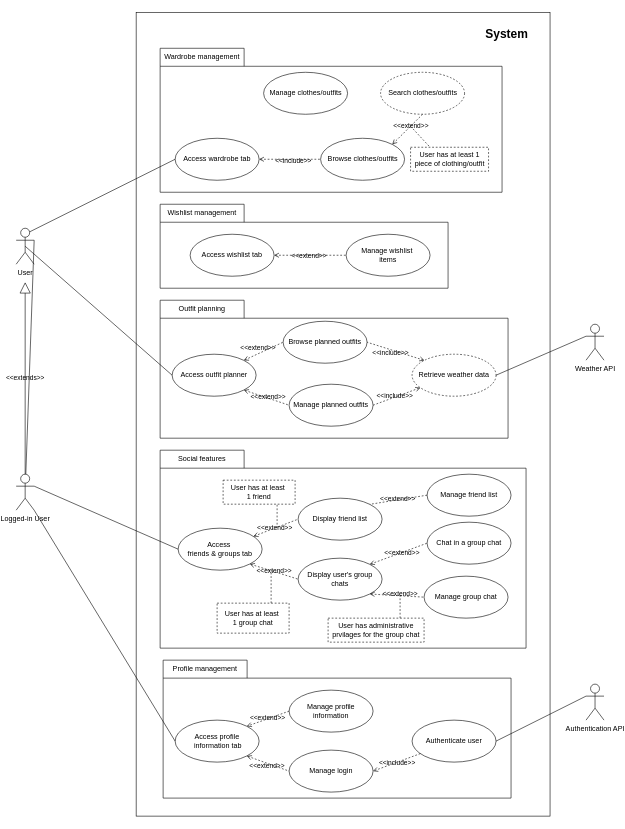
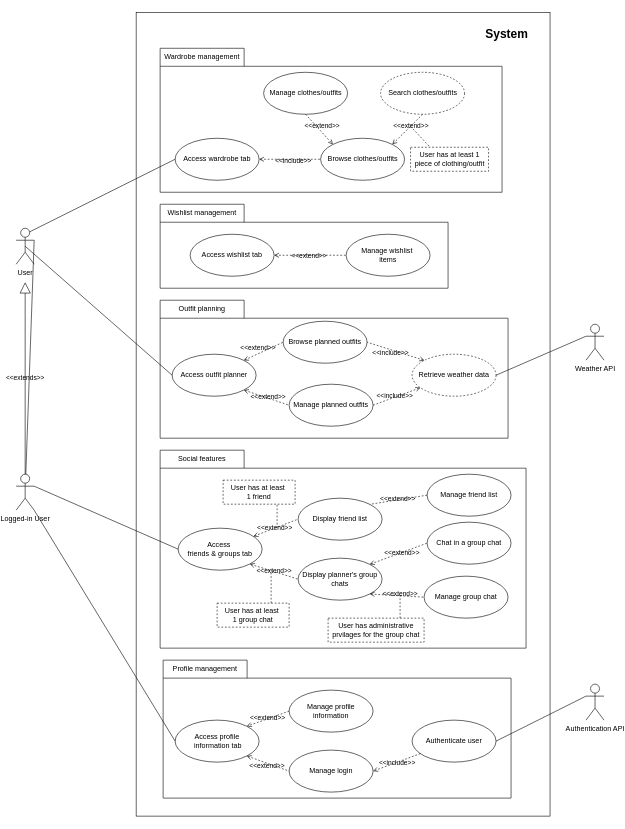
  <mxCell id="0" />
  <mxCell id="1" parent="0" />
  <mxCell id="2" value="" style="rounded=0;whiteSpace=wrap;html=1;fillColor=none;" parent="1" vertex="1"><mxGeometry x="220" y="20" width="690" height="1340" as="geometry" /></mxCell>
  <mxCell id="3" value="" style="shape=folder;fontStyle=1;spacingTop=10;tabWidth=140;tabHeight=30;tabPosition=left;html=1;whiteSpace=wrap;movable=1;resizable=1;rotatable=1;deletable=1;editable=1;locked=0;connectable=1;fillColor=none;" parent="1" vertex="1"><mxGeometry x="265" y="1100" width="580" height="230" as="geometry" /></mxCell>
  <mxCell id="4" value="" style="shape=folder;fontStyle=1;spacingTop=10;tabWidth=140;tabHeight=30;tabPosition=left;html=1;whiteSpace=wrap;movable=1;resizable=1;rotatable=1;deletable=1;editable=1;locked=0;connectable=1;fillColor=none;" parent="1" vertex="1"><mxGeometry x="260" y="750" width="610" height="330" as="geometry" /></mxCell>
  <mxCell id="5" value="" style="shape=folder;fontStyle=1;spacingTop=10;tabWidth=140;tabHeight=30;tabPosition=left;html=1;whiteSpace=wrap;movable=1;resizable=1;rotatable=1;deletable=1;editable=1;locked=0;connectable=1;fillColor=none;" parent="1" vertex="1"><mxGeometry x="260" y="500" width="580" height="230" as="geometry" /></mxCell>
  <mxCell id="6" value="" style="shape=folder;fontStyle=1;spacingTop=10;tabWidth=140;tabHeight=30;tabPosition=left;html=1;whiteSpace=wrap;movable=1;resizable=1;rotatable=1;deletable=1;editable=1;locked=0;connectable=1;fillColor=none;" parent="1" vertex="1"><mxGeometry x="260" y="340" width="480" height="140" as="geometry" /></mxCell>
  <mxCell id="7" value="" style="shape=folder;fontStyle=1;spacingTop=10;tabWidth=140;tabHeight=30;tabPosition=left;html=1;whiteSpace=wrap;movable=1;resizable=1;rotatable=1;deletable=1;editable=1;locked=0;connectable=1;fillColor=none;" parent="1" vertex="1"><mxGeometry x="260" y="80" width="570" height="240" as="geometry" /></mxCell>
  <mxCell id="8" value="Access wardrobe tab" style="ellipse;whiteSpace=wrap;html=1;" parent="1" vertex="1"><mxGeometry x="285" y="230" width="140" height="70" as="geometry" /></mxCell>
  <mxCell id="9" value="Manage clothes/outfits" style="ellipse;whiteSpace=wrap;html=1;" parent="1" vertex="1"><mxGeometry x="432.5" y="120" width="140" height="70" as="geometry" /></mxCell>
  <mxCell id="10" value="Browse clothes/outfits" style="ellipse;whiteSpace=wrap;html=1;" parent="1" vertex="1"><mxGeometry x="527.5" y="230" width="140" height="70" as="geometry" /></mxCell>
  <mxCell id="11" value="Search clothes/outfits" style="ellipse;whiteSpace=wrap;html=1;dashed=1;" parent="1" vertex="1"><mxGeometry x="627.5" y="120" width="140" height="70" as="geometry" /></mxCell>
  <mxCell id="12" value="Access outfit planner" style="ellipse;whiteSpace=wrap;html=1;" parent="1" vertex="1"><mxGeometry x="280" y="590" width="140" height="70" as="geometry" /></mxCell>
  <mxCell id="13" value="Browse planned outfits " style="ellipse;whiteSpace=wrap;html=1;" parent="1" vertex="1"><mxGeometry x="465" y="535" width="140" height="70" as="geometry" /></mxCell>
  <mxCell id="14" value="Manage planned outfits " style="ellipse;whiteSpace=wrap;html=1;" parent="1" vertex="1"><mxGeometry x="475" y="640" width="140" height="70" as="geometry" /></mxCell>
  <mxCell id="15" value="" style="endArrow=none;dashed=1;html=1;rounded=0;entryX=0;entryY=0.5;entryDx=0;entryDy=0;exitX=1;exitY=0.5;exitDx=0;exitDy=0;startArrow=open;startFill=0;" parent="1" source="8" target="10" edge="1"><mxGeometry width="50" height="50" relative="1" as="geometry"><mxPoint x="405" y="400" as="sourcePoint" /><mxPoint x="455" y="350" as="targetPoint" /></mxGeometry></mxCell>
  <mxCell id="16" value="&amp;lt;&amp;lt;include&amp;gt;&amp;gt;" style="edgeLabel;html=1;align=center;verticalAlign=middle;resizable=0;points=[];labelBackgroundColor=none;" parent="15" connectable="0" vertex="1"><mxGeometry x="0.101" y="-2" relative="1" as="geometry"><mxPoint as="offset" /></mxGeometry></mxCell>
+ <mxCell id="17" value="" style="endArrow=open;dashed=1;html=1;rounded=0;entryX=0;entryY=0;entryDx=0;entryDy=0;exitX=0.5;exitY=1;exitDx=0;exitDy=0;startArrow=none;startFill=0;endFill=0;" parent="1" source="9" target="10" edge="1"><mxGeometry width="50" height="50" relative="1" as="geometry"><mxPoint x="452.5" y="400" as="sourcePoint" /><mxPoint x="502.5" y="350" as="targetPoint" /></mxGeometry></mxCell>
+ <mxCell id="18" value="&amp;lt;&amp;lt;extend&amp;gt;&amp;gt;" style="edgeLabel;html=1;align=center;verticalAlign=middle;resizable=0;points=[];labelBackgroundColor=none;" parent="17" connectable="0" vertex="1"><mxGeometry x="0.214" y="1" relative="1" as="geometry"><mxPoint x="-1" y="-10" as="offset" /></mxGeometry></mxCell>
  <mxCell id="19" value="" style="endArrow=none;dashed=1;html=1;rounded=0;entryX=0.5;entryY=1;entryDx=0;entryDy=0;exitX=1;exitY=0;exitDx=0;exitDy=0;startArrow=open;startFill=0;" parent="1" source="10" target="11" edge="1"><mxGeometry width="50" height="50" relative="1" as="geometry"><mxPoint x="512.5" y="200" as="sourcePoint" /><mxPoint x="563.5" y="250" as="targetPoint" /></mxGeometry></mxCell>
  <mxCell id="20" value="&amp;lt;&amp;lt;extend&amp;gt;&amp;gt;" style="edgeLabel;html=1;align=center;verticalAlign=middle;resizable=0;points=[];labelBackgroundColor=none;" parent="19" connectable="0" vertex="1"><mxGeometry x="0.316" y="2" relative="1" as="geometry"><mxPoint x="-1" y="4" as="offset" /></mxGeometry></mxCell>
  <mxCell id="21" value="" style="endArrow=none;dashed=1;html=1;rounded=0;entryX=0;entryY=0.5;entryDx=0;entryDy=0;exitX=1;exitY=0;exitDx=0;exitDy=0;startArrow=open;startFill=0;" parent="1" source="12" target="13" edge="1"><mxGeometry width="50" height="50" relative="1" as="geometry"><mxPoint x="395" y="630" as="sourcePoint" /><mxPoint x="445" y="580" as="targetPoint" /></mxGeometry></mxCell>
  <mxCell id="22" value="&amp;lt;&amp;lt;extend&amp;gt;&amp;gt;" style="edgeLabel;html=1;align=center;verticalAlign=middle;resizable=0;points=[];labelBackgroundColor=none;" parent="21" connectable="0" vertex="1"><mxGeometry x="0.368" y="1" relative="1" as="geometry"><mxPoint x="-21" as="offset" /></mxGeometry></mxCell>
  <mxCell id="23" value="" style="endArrow=none;dashed=1;html=1;rounded=0;entryX=0;entryY=0.5;entryDx=0;entryDy=0;exitX=1;exitY=1;exitDx=0;exitDy=0;startArrow=open;startFill=0;" parent="1" source="12" target="14" edge="1"><mxGeometry width="50" height="50" relative="1" as="geometry"><mxPoint x="404" y="620" as="sourcePoint" /><mxPoint x="485" y="585" as="targetPoint" /></mxGeometry></mxCell>
  <mxCell id="24" value="&amp;lt;&amp;lt;extend&amp;gt;&amp;gt;" style="edgeLabel;html=1;align=center;verticalAlign=middle;resizable=0;points=[];labelBackgroundColor=none;" parent="23" connectable="0" vertex="1"><mxGeometry x="0.037" y="2" relative="1" as="geometry"><mxPoint as="offset" /></mxGeometry></mxCell>
  <mxCell id="25" value="&lt;div&gt;Access&amp;nbsp;&lt;/div&gt;&lt;div&gt;friends &amp;amp; groups tab&lt;/div&gt;" style="ellipse;whiteSpace=wrap;html=1;" parent="1" vertex="1"><mxGeometry x="290" y="880" width="140" height="70" as="geometry" /></mxCell>
  <mxCell id="26" value="Display friend list" style="ellipse;whiteSpace=wrap;html=1;" parent="1" vertex="1"><mxGeometry x="490" y="830" width="140" height="70" as="geometry" /></mxCell>
  <mxCell id="27" value="Manage friend list" style="ellipse;whiteSpace=wrap;html=1;" parent="1" vertex="1"><mxGeometry x="705" y="790" width="140" height="70" as="geometry" /></mxCell>
- <mxCell id="28" value="Display user's group chats" style="ellipse;whiteSpace=wrap;html=1;" parent="1" vertex="1"><mxGeometry x="490" y="930" width="140" height="70" as="geometry" /></mxCell>
+ <mxCell id="28" value="Display planner's group chats" style="ellipse;whiteSpace=wrap;html=1;" parent="1" vertex="1"><mxGeometry x="490" y="930" width="140" height="70" as="geometry" /></mxCell>
  <mxCell id="29" value="Chat in a group chat" style="ellipse;whiteSpace=wrap;html=1;" parent="1" vertex="1"><mxGeometry x="705" y="870" width="140" height="70" as="geometry" /></mxCell>
  <mxCell id="30" value="Manage group chat " style="ellipse;whiteSpace=wrap;html=1;" parent="1" vertex="1"><mxGeometry x="700" y="960" width="140" height="70" as="geometry" /></mxCell>
  <mxCell id="31" value="" style="endArrow=none;dashed=1;html=1;rounded=0;entryX=0;entryY=0.5;entryDx=0;entryDy=0;exitX=1;exitY=1;exitDx=0;exitDy=0;startArrow=open;startFill=0;" parent="1" source="25" target="28" edge="1"><mxGeometry width="50" height="50" relative="1" as="geometry"><mxPoint x="419" y="900" as="sourcePoint" /><mxPoint x="500" y="875" as="targetPoint" /></mxGeometry></mxCell>
  <mxCell id="32" value="&amp;lt;&amp;lt;extend&amp;gt;&amp;gt;" style="edgeLabel;html=1;align=center;verticalAlign=middle;resizable=0;points=[];labelBackgroundColor=none;" parent="31" connectable="0" vertex="1"><mxGeometry x="-0.374" y="-5" relative="1" as="geometry"><mxPoint x="17" y="-1" as="offset" /></mxGeometry></mxCell>
  <mxCell id="33" value="" style="endArrow=none;dashed=1;html=1;rounded=0;entryX=1;entryY=0;entryDx=0;entryDy=0;exitX=0;exitY=0.5;exitDx=0;exitDy=0;" parent="1" source="27" target="26" edge="1"><mxGeometry width="50" height="50" relative="1" as="geometry"><mxPoint x="419" y="950" as="sourcePoint" /><mxPoint x="500" y="975" as="targetPoint" /></mxGeometry></mxCell>
  <mxCell id="34" value="&amp;lt;&amp;lt;extend&amp;gt;&amp;gt;" style="edgeLabel;html=1;align=center;verticalAlign=middle;resizable=0;points=[];labelBackgroundColor=none;" parent="33" connectable="0" vertex="1"><mxGeometry x="0.095" y="1" relative="1" as="geometry"><mxPoint x="3" y="-4" as="offset" /></mxGeometry></mxCell>
  <mxCell id="35" value="" style="endArrow=none;dashed=1;html=1;rounded=0;entryX=0;entryY=0.5;entryDx=0;entryDy=0;exitX=1;exitY=0;exitDx=0;exitDy=0;startArrow=open;startFill=0;" parent="1" source="28" target="29" edge="1"><mxGeometry width="50" height="50" relative="1" as="geometry"><mxPoint x="680" y="815" as="sourcePoint" /><mxPoint x="619" y="850" as="targetPoint" /></mxGeometry></mxCell>
  <mxCell id="36" value="&amp;lt;&amp;lt;extend&amp;gt;&amp;gt;" style="edgeLabel;html=1;align=center;verticalAlign=middle;resizable=0;points=[];labelBackgroundColor=none;" parent="35" connectable="0" vertex="1"><mxGeometry x="0.091" relative="1" as="geometry"><mxPoint as="offset" /></mxGeometry></mxCell>
  <mxCell id="37" value="" style="endArrow=none;dashed=1;html=1;rounded=0;entryX=0;entryY=0.5;entryDx=0;entryDy=0;exitX=1;exitY=1;exitDx=0;exitDy=0;startArrow=open;startFill=0;" parent="1" source="28" target="30" edge="1"><mxGeometry width="50" height="50" relative="1" as="geometry"><mxPoint x="569" y="900" as="sourcePoint" /><mxPoint x="630" y="925" as="targetPoint" /></mxGeometry></mxCell>
  <mxCell id="38" value="&amp;lt;&amp;lt;extend&amp;gt;&amp;gt;" style="edgeLabel;html=1;align=center;verticalAlign=middle;resizable=0;points=[];labelBackgroundColor=none;" parent="37" connectable="0" vertex="1"><mxGeometry x="-0.145" y="2" relative="1" as="geometry"><mxPoint x="11" y="-1" as="offset" /></mxGeometry></mxCell>
  <mxCell id="39" value="&lt;div&gt;Access profile&lt;/div&gt;&lt;div&gt;&amp;nbsp;information tab&lt;/div&gt;" style="ellipse;whiteSpace=wrap;html=1;" parent="1" vertex="1"><mxGeometry x="285" y="1200" width="140" height="70" as="geometry" /></mxCell>
  <mxCell id="40" value="Manage profile information" style="ellipse;whiteSpace=wrap;html=1;" parent="1" vertex="1"><mxGeometry x="475" y="1150" width="140" height="70" as="geometry" /></mxCell>
  <mxCell id="41" value="Manage login" style="ellipse;whiteSpace=wrap;html=1;" parent="1" vertex="1"><mxGeometry x="475" y="1250" width="140" height="70" as="geometry" /></mxCell>
  <mxCell id="42" value="Authenticate user" style="ellipse;whiteSpace=wrap;html=1;" parent="1" vertex="1"><mxGeometry x="680" y="1200" width="140" height="70" as="geometry" /></mxCell>
  <mxCell id="43" value="" style="endArrow=open;dashed=1;html=1;rounded=0;entryX=1;entryY=0;entryDx=0;entryDy=0;exitX=0;exitY=0.5;exitDx=0;exitDy=0;startArrow=none;startFill=0;endFill=0;" parent="1" source="40" target="39" edge="1"><mxGeometry width="50" height="50" relative="1" as="geometry"><mxPoint x="475" y="1090" as="sourcePoint" /><mxPoint x="525" y="1040" as="targetPoint" /></mxGeometry></mxCell>
  <mxCell id="44" value="&amp;lt;&amp;lt;extend&amp;gt;&amp;gt;" style="edgeLabel;html=1;align=center;verticalAlign=middle;resizable=0;points=[];labelBackgroundColor=none;" parent="43" connectable="0" vertex="1"><mxGeometry x="0.035" y="-2" relative="1" as="geometry"><mxPoint x="1" as="offset" /></mxGeometry></mxCell>
  <mxCell id="45" value="" style="endArrow=none;dashed=1;html=1;rounded=0;exitX=1;exitY=1;exitDx=0;exitDy=0;entryX=0;entryY=0.5;entryDx=0;entryDy=0;startArrow=open;startFill=0;" parent="1" source="39" target="41" edge="1"><mxGeometry width="50" height="50" relative="1" as="geometry"><mxPoint x="485" y="1195" as="sourcePoint" /><mxPoint x="545" y="1240" as="targetPoint" /></mxGeometry></mxCell>
  <mxCell id="46" value="&amp;lt;&amp;lt;extend&amp;gt;&amp;gt;" style="edgeLabel;html=1;align=center;verticalAlign=middle;resizable=0;points=[];labelBackgroundColor=none;" parent="45" connectable="0" vertex="1"><mxGeometry x="-0.037" y="-4" relative="1" as="geometry"><mxPoint as="offset" /></mxGeometry></mxCell>
  <mxCell id="47" value="" style="endArrow=open;dashed=1;html=1;rounded=0;entryX=1;entryY=0.5;entryDx=0;entryDy=0;startArrow=none;startFill=0;endFill=0;" parent="1" source="42" target="41" edge="1"><mxGeometry width="50" height="50" relative="1" as="geometry"><mxPoint x="414" y="1220" as="sourcePoint" /><mxPoint x="485" y="1295" as="targetPoint" /></mxGeometry></mxCell>
  <mxCell id="48" value="&amp;lt;&amp;lt;include&amp;gt;&amp;gt;" style="edgeLabel;html=1;align=center;verticalAlign=middle;resizable=0;points=[];labelBackgroundColor=none;" parent="47" connectable="0" vertex="1"><mxGeometry x="0.028" y="4" relative="1" as="geometry"><mxPoint y="-4" as="offset" /></mxGeometry></mxCell>
  <mxCell id="49" value="Retrieve weather data" style="ellipse;whiteSpace=wrap;html=1;dashed=1;" parent="1" vertex="1"><mxGeometry x="680" y="590" width="140" height="70" as="geometry" /></mxCell>
  <mxCell id="50" value="" style="endArrow=none;dashed=1;html=1;rounded=0;entryX=1;entryY=0.5;entryDx=0;entryDy=0;exitX=0;exitY=0;exitDx=0;exitDy=0;startArrow=open;startFill=0;" parent="1" source="49" target="13" edge="1"><mxGeometry width="50" height="50" relative="1" as="geometry"><mxPoint x="465" y="660" as="sourcePoint" /><mxPoint x="515" y="610" as="targetPoint" /></mxGeometry></mxCell>
  <mxCell id="51" value="&amp;lt;&amp;lt;include&amp;gt;&amp;gt;" style="edgeLabel;html=1;align=center;verticalAlign=middle;resizable=0;points=[];labelBackgroundColor=none;" parent="50" connectable="0" vertex="1"><mxGeometry x="0.201" y="2" relative="1" as="geometry"><mxPoint x="1" y="3" as="offset" /></mxGeometry></mxCell>
  <mxCell id="52" value="" style="endArrow=open;dashed=1;html=1;rounded=0;exitX=1;exitY=0.5;exitDx=0;exitDy=0;endFill=0;" parent="1" source="14" target="49" edge="1"><mxGeometry width="50" height="50" relative="1" as="geometry"><mxPoint x="654.997" y="675.251" as="sourcePoint" /><mxPoint x="685.5" y="610" as="targetPoint" /></mxGeometry></mxCell>
  <mxCell id="53" value="&amp;lt;&amp;lt;include&amp;gt;&amp;gt;" style="edgeLabel;html=1;align=center;verticalAlign=middle;resizable=0;points=[];labelBackgroundColor=none;" parent="52" connectable="0" vertex="1"><mxGeometry x="0.17" y="-1" relative="1" as="geometry"><mxPoint x="-11" y="1" as="offset" /></mxGeometry></mxCell>
  <mxCell id="54" value="Access wishlist tab" style="ellipse;whiteSpace=wrap;html=1;" parent="1" vertex="1"><mxGeometry x="310" y="390" width="140" height="70" as="geometry" /></mxCell>
  <mxCell id="55" value="&lt;div&gt;Manage wishlist&amp;nbsp;&lt;/div&gt;&lt;div&gt;items&lt;/div&gt;" style="ellipse;whiteSpace=wrap;html=1;" parent="1" vertex="1"><mxGeometry x="570" y="390" width="140" height="70" as="geometry" /></mxCell>
  <mxCell id="56" value="" style="endArrow=none;dashed=1;html=1;rounded=0;entryX=0;entryY=0.5;entryDx=0;entryDy=0;exitX=1;exitY=0.5;exitDx=0;exitDy=0;startArrow=open;startFill=0;" parent="1" source="54" target="55" edge="1"><mxGeometry width="50" height="50" relative="1" as="geometry"><mxPoint x="410" y="710" as="sourcePoint" /><mxPoint x="460" y="660" as="targetPoint" /></mxGeometry></mxCell>
  <mxCell id="57" value="&amp;lt;&amp;lt;extend&amp;gt;&amp;gt;" style="edgeLabel;html=1;align=center;verticalAlign=middle;resizable=0;points=[];labelBackgroundColor=none;" parent="56" connectable="0" vertex="1"><mxGeometry x="0.091" y="3" relative="1" as="geometry"><mxPoint x="-8" y="3" as="offset" /></mxGeometry></mxCell>
  <mxCell id="58" value="User" style="shape=umlActor;verticalLabelPosition=bottom;verticalAlign=top;html=1;outlineConnect=0;" parent="1" vertex="1"><mxGeometry x="20" y="380" width="30" height="60" as="geometry" /></mxCell>
  <mxCell id="59" value="Logged-in User" style="shape=umlActor;verticalLabelPosition=bottom;verticalAlign=top;html=1;outlineConnect=0;" parent="1" vertex="1"><mxGeometry x="20" y="790" width="30" height="60" as="geometry" /></mxCell>
  <mxCell id="60" value="&amp;lt;&amp;lt;extends&amp;gt;&amp;gt;" style="endArrow=block;endSize=16;endFill=0;html=1;rounded=0;exitX=0.5;exitY=0;exitDx=0;exitDy=0;exitPerimeter=0;labelBackgroundColor=none;" parent="1" source="59" edge="1"><mxGeometry width="160" relative="1" as="geometry"><mxPoint x="310" y="510" as="sourcePoint" /><mxPoint x="35" y="470" as="targetPoint" /></mxGeometry></mxCell>
  <mxCell id="61" value="" style="endArrow=none;html=1;rounded=0;entryX=0;entryY=0.5;entryDx=0;entryDy=0;exitX=1;exitY=0.333;exitDx=0;exitDy=0;exitPerimeter=0;" parent="1" source="59" target="25" edge="1"><mxGeometry width="50" height="50" relative="1" as="geometry"><mxPoint x="430" y="680" as="sourcePoint" /><mxPoint x="480" y="630" as="targetPoint" /></mxGeometry></mxCell>
  <mxCell id="62" value="" style="endArrow=none;html=1;rounded=0;entryX=0;entryY=0.5;entryDx=0;entryDy=0;exitX=1;exitY=1;exitDx=0;exitDy=0;exitPerimeter=0;" parent="1" source="59" target="39" edge="1"><mxGeometry width="50" height="50" relative="1" as="geometry"><mxPoint x="120" y="820" as="sourcePoint" /><mxPoint x="270" y="755" as="targetPoint" /></mxGeometry></mxCell>
  <mxCell id="63" value="Weather API" style="shape=umlActor;verticalLabelPosition=bottom;verticalAlign=top;html=1;outlineConnect=0;" parent="1" vertex="1"><mxGeometry x="970" y="540" width="30" height="60" as="geometry" /></mxCell>
  <mxCell id="64" value="" style="endArrow=none;html=1;rounded=0;entryX=1;entryY=0.5;entryDx=0;entryDy=0;exitX=0;exitY=0.333;exitDx=0;exitDy=0;exitPerimeter=0;" parent="1" source="63" target="49" edge="1"><mxGeometry width="50" height="50" relative="1" as="geometry"><mxPoint x="620" y="560" as="sourcePoint" /><mxPoint x="670" y="510" as="targetPoint" /></mxGeometry></mxCell>
  <mxCell id="65" value="Wardrobe management" style="text;html=1;align=center;verticalAlign=middle;whiteSpace=wrap;rounded=0;movable=0;resizable=0;rotatable=0;deletable=0;editable=0;locked=1;connectable=0;" parent="1" vertex="1"><mxGeometry x="235" y="80" width="190" height="30" as="geometry" /></mxCell>
  <mxCell id="66" value="" style="endArrow=none;html=1;rounded=0;entryX=0;entryY=0.5;entryDx=0;entryDy=0;exitX=0.75;exitY=0.1;exitDx=0;exitDy=0;exitPerimeter=0;" parent="1" source="58" target="8" edge="1"><mxGeometry width="50" height="50" relative="1" as="geometry"><mxPoint x="280" y="500" as="sourcePoint" /><mxPoint x="330" y="450" as="targetPoint" /></mxGeometry></mxCell>
  <mxCell id="67" value="Wishlist management" style="text;html=1;align=center;verticalAlign=middle;whiteSpace=wrap;rounded=0;movable=0;resizable=0;rotatable=0;deletable=0;editable=0;locked=1;connectable=0;" parent="1" vertex="1"><mxGeometry x="260" y="340" width="140" height="30" as="geometry" /></mxCell>
  <mxCell id="68" value="" style="endArrow=none;html=1;rounded=0;exitX=1;exitY=0.333;exitDx=0;exitDy=0;exitPerimeter=0;" parent="1" source="58" target="59" edge="1"><mxGeometry width="50" height="50" relative="1" as="geometry"><mxPoint x="380" y="430" as="sourcePoint" /><mxPoint x="430" y="380" as="targetPoint" /></mxGeometry></mxCell>
  <mxCell id="69" value="Outfit planning" style="text;html=1;align=center;verticalAlign=middle;whiteSpace=wrap;rounded=0;" parent="1" vertex="1"><mxGeometry x="260" y="500" width="140" height="30" as="geometry" /></mxCell>
  <mxCell id="70" value="" style="endArrow=none;dashed=1;html=1;rounded=0;entryX=0;entryY=0.5;entryDx=0;entryDy=0;startArrow=open;startFill=0;" parent="1" source="25" target="26" edge="1"><mxGeometry width="50" height="50" relative="1" as="geometry"><mxPoint x="390" y="970" as="sourcePoint" /><mxPoint x="440" y="920" as="targetPoint" /></mxGeometry></mxCell>
  <mxCell id="71" value="&amp;lt;&amp;lt;extend&amp;gt;&amp;gt;" style="edgeLabel;html=1;align=center;verticalAlign=middle;resizable=0;points=[];labelBackgroundColor=none;" parent="70" connectable="0" vertex="1"><mxGeometry x="0.345" y="2" relative="1" as="geometry"><mxPoint x="-15" y="7" as="offset" /></mxGeometry></mxCell>
  <mxCell id="72" value="Social features" style="text;html=1;align=center;verticalAlign=middle;whiteSpace=wrap;rounded=0;" parent="1" vertex="1"><mxGeometry x="260" y="750" width="140" height="30" as="geometry" /></mxCell>
  <mxCell id="73" value="" style="endArrow=none;html=1;rounded=0;entryX=0;entryY=0.5;entryDx=0;entryDy=0;exitX=0.5;exitY=0.5;exitDx=0;exitDy=0;exitPerimeter=0;" parent="1" source="58" target="12" edge="1"><mxGeometry width="50" height="50" relative="1" as="geometry"><mxPoint x="60" y="410" as="sourcePoint" /><mxPoint x="295" y="435" as="targetPoint" /></mxGeometry></mxCell>
  <mxCell id="74" value="Authentication API" style="shape=umlActor;verticalLabelPosition=bottom;verticalAlign=top;html=1;outlineConnect=0;" parent="1" vertex="1"><mxGeometry x="970" y="1140" width="30" height="60" as="geometry" /></mxCell>
  <mxCell id="75" value="" style="endArrow=none;html=1;rounded=0;entryX=0;entryY=0.333;entryDx=0;entryDy=0;entryPerimeter=0;exitX=1;exitY=0.5;exitDx=0;exitDy=0;" parent="1" source="42" target="74" edge="1"><mxGeometry width="50" height="50" relative="1" as="geometry"><mxPoint x="380" y="1160" as="sourcePoint" /><mxPoint x="430" y="1110" as="targetPoint" /></mxGeometry></mxCell>
- <mxCell id="76" value="&lt;div&gt;User has at least&amp;nbsp;&lt;/div&gt;&lt;div&gt;1 group chat&lt;/div&gt;" style="rounded=0;whiteSpace=wrap;html=1;dashed=1;" parent="1" vertex="1"><mxGeometry x="355" y="1005" width="120" height="50" as="geometry" /></mxCell>
+ <mxCell id="76" value="&lt;div&gt;User has at least&amp;nbsp;&lt;/div&gt;&lt;div&gt;1 group chat&lt;/div&gt;" style="rounded=0;whiteSpace=wrap;html=1;dashed=1;" parent="1" vertex="1"><mxGeometry x="355" y="1005" width="120" height="40" as="geometry" /></mxCell>
  <mxCell id="77" value="" style="endArrow=none;dashed=1;html=1;rounded=0;exitX=0.75;exitY=0;exitDx=0;exitDy=0;" parent="1" source="76" edge="1"><mxGeometry width="50" height="50" relative="1" as="geometry"><mxPoint x="425" y="904" as="sourcePoint" /><mxPoint x="445" y="950" as="targetPoint" /></mxGeometry></mxCell>
  <mxCell id="78" value="&lt;div&gt;User has at least&amp;nbsp;&lt;/div&gt;&lt;div&gt;1 friend&lt;/div&gt;" style="rounded=0;whiteSpace=wrap;html=1;dashed=1;" parent="1" vertex="1"><mxGeometry x="365" y="800" width="120" height="40" as="geometry" /></mxCell>
  <mxCell id="79" value="" style="endArrow=none;dashed=1;html=1;rounded=0;entryX=0.75;entryY=1;entryDx=0;entryDy=0;" parent="1" target="78" edge="1"><mxGeometry width="50" height="50" relative="1" as="geometry"><mxPoint x="455" y="880" as="sourcePoint" /><mxPoint x="450" y="865" as="targetPoint" /></mxGeometry></mxCell>
  <mxCell id="80" value="User has administrative prvilages for the group chat" style="rounded=0;whiteSpace=wrap;html=1;dashed=1;" parent="1" vertex="1"><mxGeometry x="540" y="1030" width="160" height="40" as="geometry" /></mxCell>
  <mxCell id="81" value="" style="endArrow=none;dashed=1;html=1;rounded=0;exitX=0.75;exitY=0;exitDx=0;exitDy=0;" parent="1" source="80" edge="1"><mxGeometry width="50" height="50" relative="1" as="geometry"><mxPoint x="455" y="1015" as="sourcePoint" /><mxPoint x="660" y="990" as="targetPoint" /></mxGeometry></mxCell>
  <mxCell id="82" value="User has at least 1 piece of clothing/outfit" style="rounded=0;whiteSpace=wrap;html=1;dashed=1;" parent="1" vertex="1"><mxGeometry x="677.5" y="245" width="130" height="40" as="geometry" /></mxCell>
  <mxCell id="83" value="" style="endArrow=none;dashed=1;html=1;rounded=0;entryX=0.25;entryY=0;entryDx=0;entryDy=0;" parent="1" target="82" edge="1"><mxGeometry width="50" height="50" relative="1" as="geometry"><mxPoint x="677.5" y="210" as="sourcePoint" /><mxPoint x="537.5" y="275" as="targetPoint" /></mxGeometry></mxCell>
  <mxCell id="84" value="Profile management" style="text;html=1;align=center;verticalAlign=middle;whiteSpace=wrap;rounded=0;" parent="1" vertex="1"><mxGeometry x="265" y="1100" width="140" height="30" as="geometry" /></mxCell>
  <mxCell id="85" value="&lt;b&gt;&lt;font style=&quot;font-size: 20px;&quot;&gt;System&lt;/font&gt;&lt;/b&gt;" style="text;html=1;align=center;verticalAlign=middle;whiteSpace=wrap;rounded=0;" parent="1" vertex="1"><mxGeometry x="807.5" y="40" width="60" height="30" as="geometry" /></mxCell>
